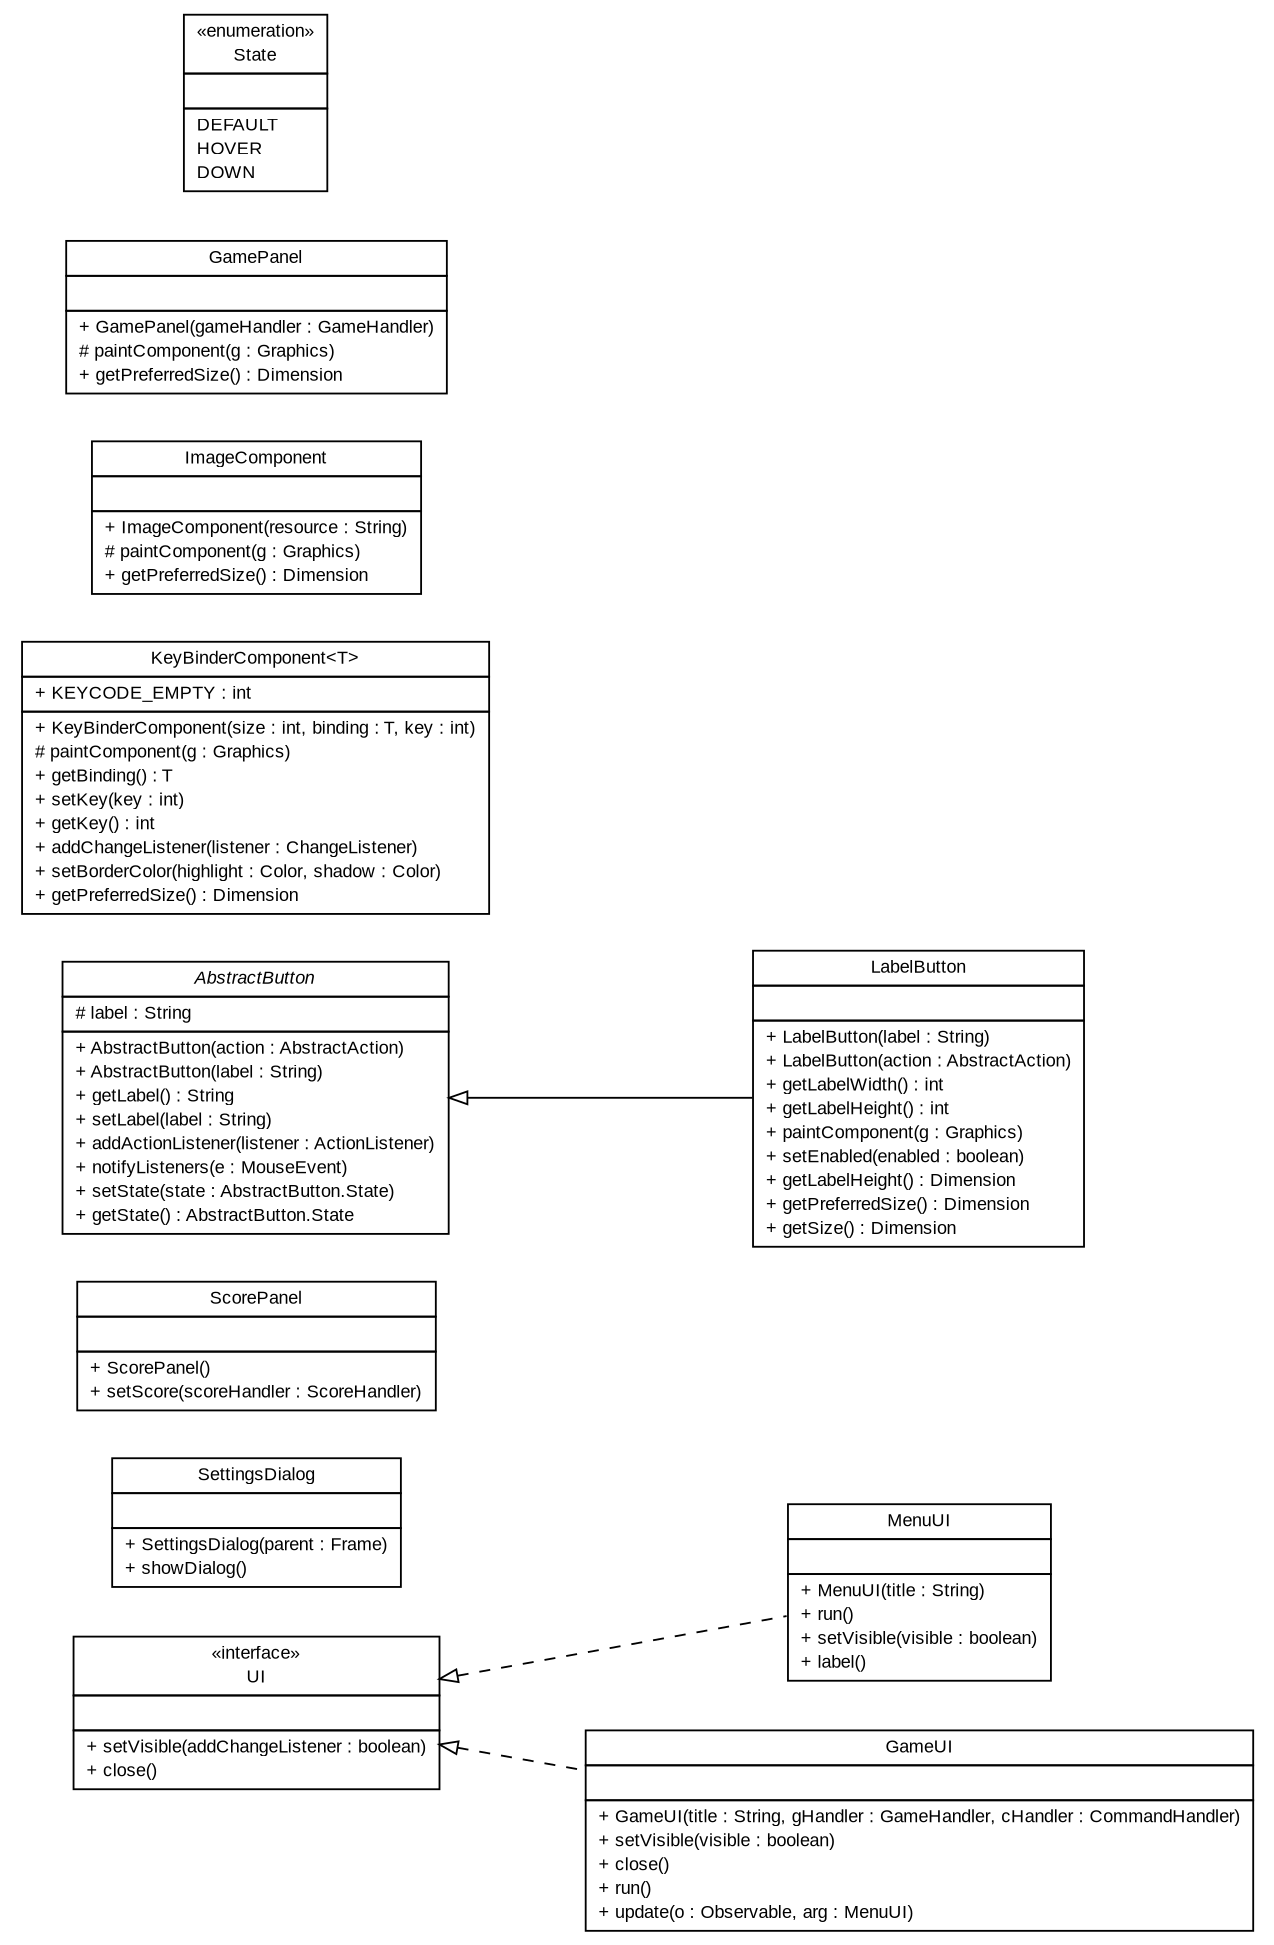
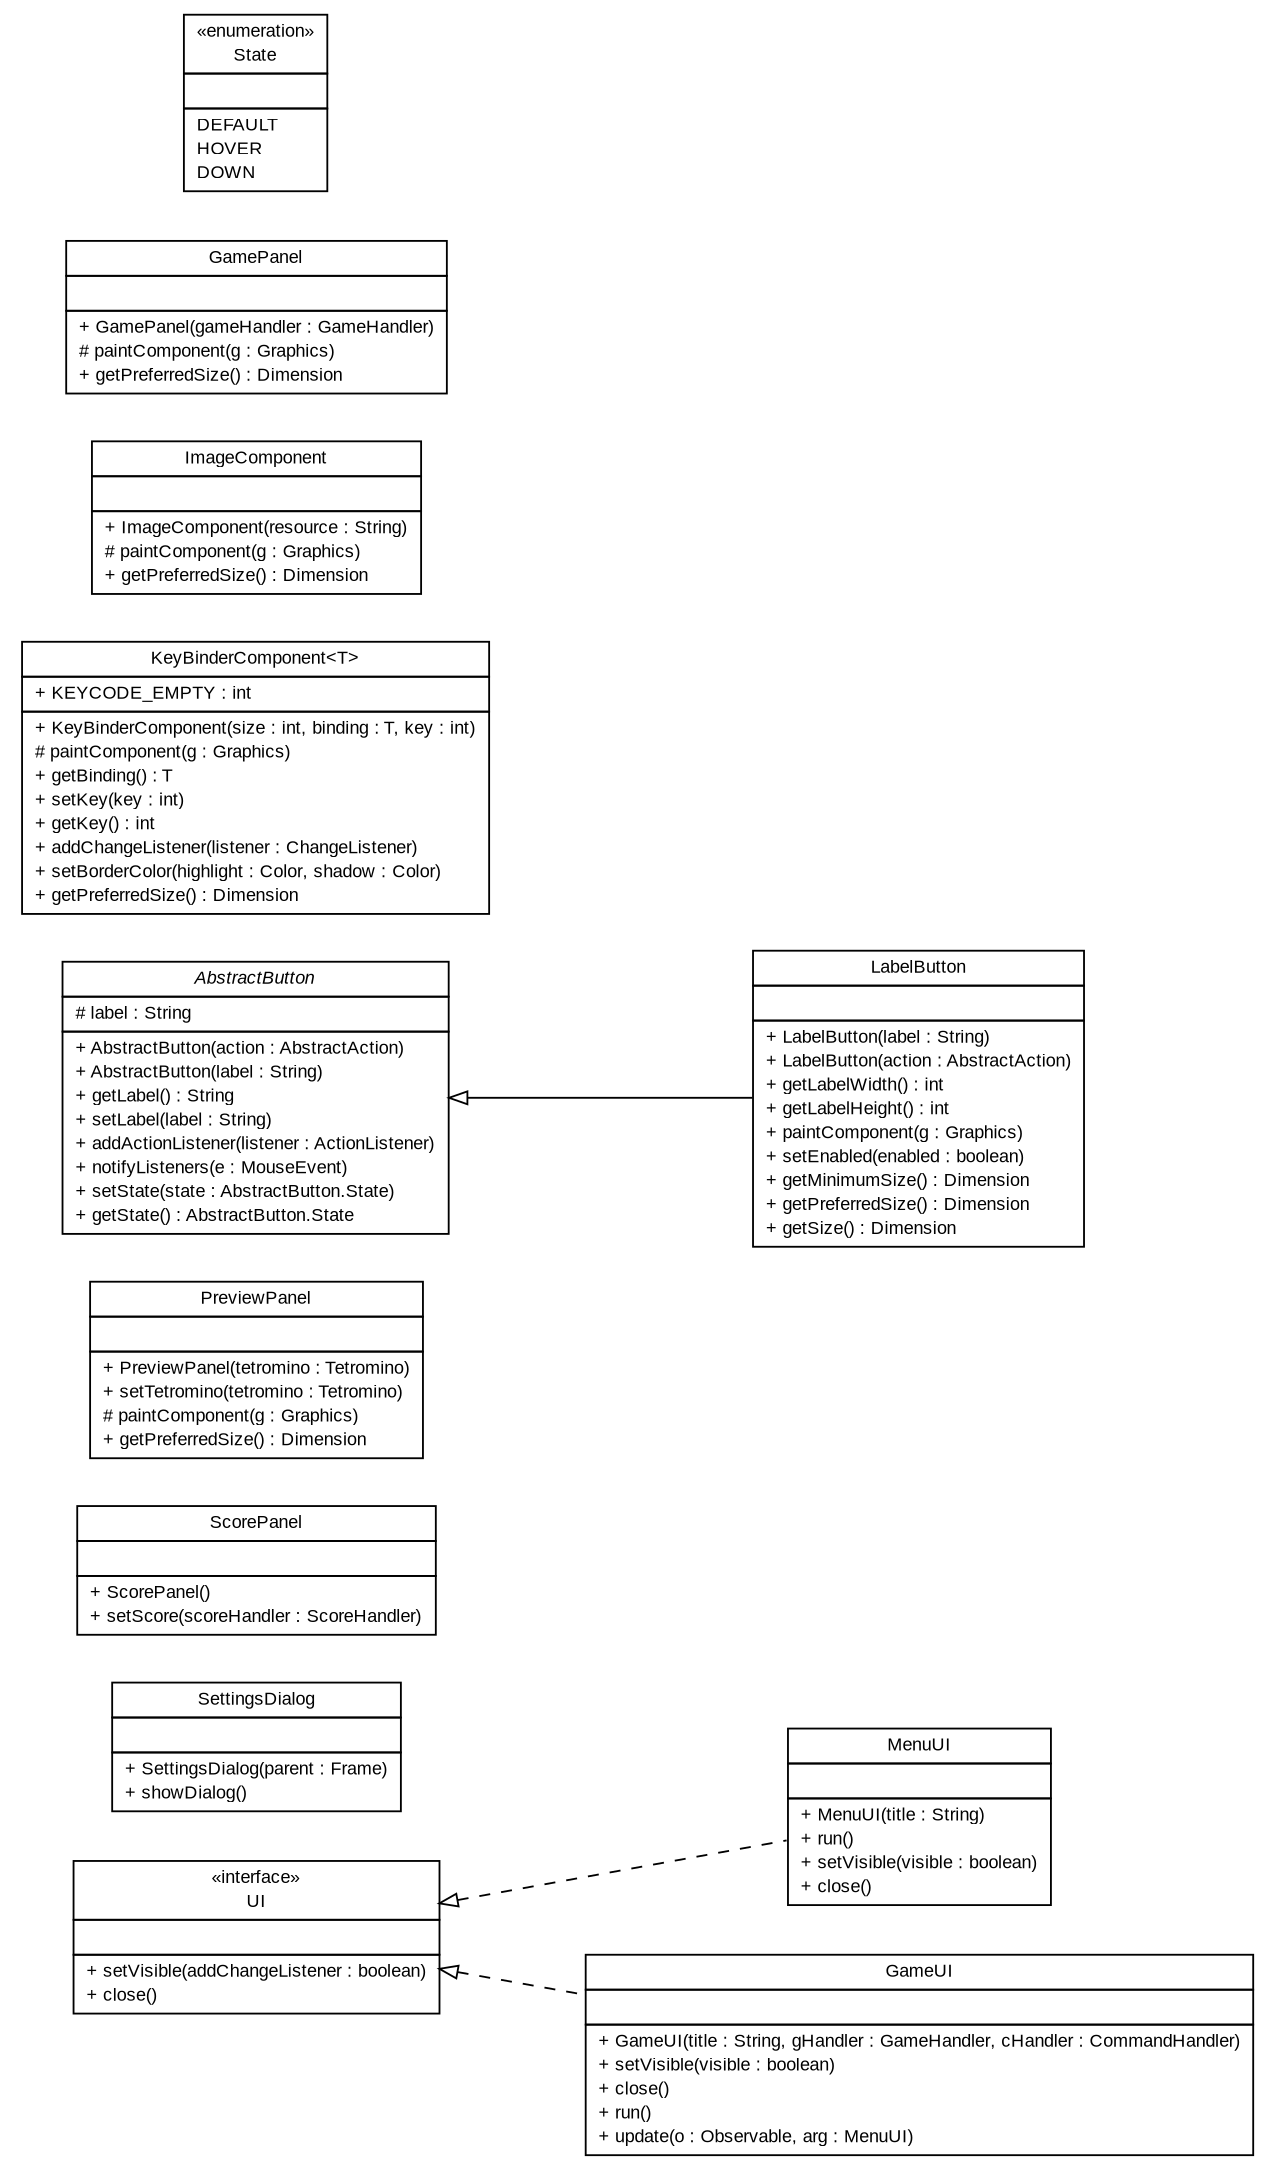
  digraph {
    nodesep=0.25
    rankdir=LR
    ranksep=0.5
    node [fontcolor=black fontname=arial fontsize=10.0 shape=plaintext]
    edge [arrowtail=empty dir=back fontname=arial fontsize=10 headport=p labelfontname=arial labelfontsize=10 style=dashed tailport=p]
    n1 [label=<<table title="com.github.tilastokeskus.matertis.ui.UI" border="0" cellborder="1" cellspacing="0" cellpadding="2" port="p" href="./UI.html"> 		<tr><td><table border="0" cellspacing="0" cellpadding="1"> <tr><td align="center" balign="center"> &#171;interface&#187; </td></tr> <tr><td align="center" balign="center"> UI </td></tr> 		</table></td></tr> 		<tr><td><table border="0" cellspacing="0" cellpadding="1"> <tr><td align="left" balign="left">  </td></tr> 		</table></td></tr> 		<tr><td><table border="0" cellspacing="0" cellpadding="1"> <tr><td align="left" balign="left"> + setVisible(addChangeListener : boolean) </td></tr> <tr><td align="left" balign="left"> + close() </td></tr> 		</table></td></tr> 		</table>>]
-   n2 [label=<<table title="com.github.tilastokeskus.matertis.ui.MenuUI" border="0" cellborder="1" cellspacing="0" cellpadding="2" port="p" href="./MenuUI.html"> 		<tr><td><table border="0" cellspacing="0" cellpadding="1"> <tr><td align="center" balign="center"> MenuUI </td></tr> 		</table></td></tr> 		<tr><td><table border="0" cellspacing="0" cellpadding="1"> <tr><td align="left" balign="left">  </td></tr> 		</table></td></tr> 		<tr><td><table border="0" cellspacing="0" cellpadding="1"> <tr><td align="left" balign="left"> + MenuUI(title : String) </td></tr> <tr><td align="left" balign="left"> + run() </td></tr> <tr><td align="left" balign="left"> + setVisible(visible : boolean) </td></tr> <tr><td align="left" balign="left"> + label() </td></tr> 		</table></td></tr> 		</table>>]
+   n2 [label=<<table title="com.github.tilastokeskus.matertis.ui.MenuUI" border="0" cellborder="1" cellspacing="0" cellpadding="2" port="p" href="./MenuUI.html"> 		<tr><td><table border="0" cellspacing="0" cellpadding="1"> <tr><td align="center" balign="center"> MenuUI </td></tr> 		</table></td></tr> 		<tr><td><table border="0" cellspacing="0" cellpadding="1"> <tr><td align="left" balign="left">  </td></tr> 		</table></td></tr> 		<tr><td><table border="0" cellspacing="0" cellpadding="1"> <tr><td align="left" balign="left"> + MenuUI(title : String) </td></tr> <tr><td align="left" balign="left"> + run() </td></tr> <tr><td align="left" balign="left"> + setVisible(visible : boolean) </td></tr> <tr><td align="left" balign="left"> + close() </td></tr> 		</table></td></tr> 		</table>>]
    n3 [label=<<table title="com.github.tilastokeskus.matertis.ui.GameUI" border="0" cellborder="1" cellspacing="0" cellpadding="2" port="p" href="./GameUI.html"> 		<tr><td><table border="0" cellspacing="0" cellpadding="1"> <tr><td align="center" balign="center"> GameUI </td></tr> 		</table></td></tr> 		<tr><td><table border="0" cellspacing="0" cellpadding="1"> <tr><td align="left" balign="left">  </td></tr> 		</table></td></tr> 		<tr><td><table border="0" cellspacing="0" cellpadding="1"> <tr><td align="left" balign="left"> + GameUI(title : String, gHandler : GameHandler, cHandler : CommandHandler) </td></tr> <tr><td align="left" balign="left"> + setVisible(visible : boolean) </td></tr> <tr><td align="left" balign="left"> + close() </td></tr> <tr><td align="left" balign="left"> + run() </td></tr> <tr><td align="left" balign="left"> + update(o : Observable, arg : MenuUI) </td></tr> 		</table></td></tr> 		</table>>]
    n4 [label=<<table title="com.github.tilastokeskus.matertis.ui.SettingsDialog" border="0" cellborder="1" cellspacing="0" cellpadding="2" port="p" href="./SettingsDialog.html"> 		<tr><td><table border="0" cellspacing="0" cellpadding="1"> <tr><td align="center" balign="center"> SettingsDialog </td></tr> 		</table></td></tr> 		<tr><td><table border="0" cellspacing="0" cellpadding="1"> <tr><td align="left" balign="left">  </td></tr> 		</table></td></tr> 		<tr><td><table border="0" cellspacing="0" cellpadding="1"> <tr><td align="left" balign="left"> + SettingsDialog(parent : Frame) </td></tr> <tr><td align="left" balign="left"> + showDialog() </td></tr> 		</table></td></tr> 		</table>>]
    n5 [label=<<table title="com.github.tilastokeskus.matertis.ui.ScorePanel" border="0" cellborder="1" cellspacing="0" cellpadding="2" port="p" href="./ScorePanel.html"> 		<tr><td><table border="0" cellspacing="0" cellpadding="1"> <tr><td align="center" balign="center"> ScorePanel </td></tr> 		</table></td></tr> 		<tr><td><table border="0" cellspacing="0" cellpadding="1"> <tr><td align="left" balign="left">  </td></tr> 		</table></td></tr> 		<tr><td><table border="0" cellspacing="0" cellpadding="1"> <tr><td align="left" balign="left"> + ScorePanel() </td></tr> <tr><td align="left" balign="left"> + setScore(scoreHandler : ScoreHandler) </td></tr> 		</table></td></tr> 		</table>>]
-   n7 [label=<<table title="com.github.tilastokeskus.matertis.ui.LabelButton" border="0" cellborder="1" cellspacing="0" cellpadding="2" port="p" href="./LabelButton.html"> 		<tr><td><table border="0" cellspacing="0" cellpadding="1"> <tr><td align="center" balign="center"> LabelButton </td></tr> 		</table></td></tr> 		<tr><td><table border="0" cellspacing="0" cellpadding="1"> <tr><td align="left" balign="left">  </td></tr> 		</table></td></tr> 		<tr><td><table border="0" cellspacing="0" cellpadding="1"> <tr><td align="left" balign="left"> + LabelButton(label : String) </td></tr> <tr><td align="left" balign="left"> + LabelButton(action : AbstractAction) </td></tr> <tr><td align="left" balign="left"> + getLabelWidth() : int </td></tr> <tr><td align="left" balign="left"> + getLabelHeight() : int </td></tr> <tr><td align="left" balign="left"> + paintComponent(g : Graphics) </td></tr> <tr><td align="left" balign="left"> + setEnabled(enabled : boolean) </td></tr> <tr><td align="left" balign="left"> + getLabelHeight() : Dimension </td></tr> <tr><td align="left" balign="left"> + getPreferredSize() : Dimension </td></tr> <tr><td align="left" balign="left"> + getSize() : Dimension </td></tr> 		</table></td></tr> 		</table>>]
+   n6 [label=<<table title="com.github.tilastokeskus.matertis.ui.PreviewPanel" border="0" cellborder="1" cellspacing="0" cellpadding="2" port="p" href="./PreviewPanel.html"> 		<tr><td><table border="0" cellspacing="0" cellpadding="1"> <tr><td align="center" balign="center"> PreviewPanel </td></tr> 		</table></td></tr> 		<tr><td><table border="0" cellspacing="0" cellpadding="1"> <tr><td align="left" balign="left">  </td></tr> 		</table></td></tr> 		<tr><td><table border="0" cellspacing="0" cellpadding="1"> <tr><td align="left" balign="left"> + PreviewPanel(tetromino : Tetromino) </td></tr> <tr><td align="left" balign="left"> + setTetromino(tetromino : Tetromino) </td></tr> <tr><td align="left" balign="left"> # paintComponent(g : Graphics) </td></tr> <tr><td align="left" balign="left"> + getPreferredSize() : Dimension </td></tr> 		</table></td></tr> 		</table>>]
+   n7 [label=<<table title="com.github.tilastokeskus.matertis.ui.LabelButton" border="0" cellborder="1" cellspacing="0" cellpadding="2" port="p" href="./LabelButton.html"> 		<tr><td><table border="0" cellspacing="0" cellpadding="1"> <tr><td align="center" balign="center"> LabelButton </td></tr> 		</table></td></tr> 		<tr><td><table border="0" cellspacing="0" cellpadding="1"> <tr><td align="left" balign="left">  </td></tr> 		</table></td></tr> 		<tr><td><table border="0" cellspacing="0" cellpadding="1"> <tr><td align="left" balign="left"> + LabelButton(label : String) </td></tr> <tr><td align="left" balign="left"> + LabelButton(action : AbstractAction) </td></tr> <tr><td align="left" balign="left"> + getLabelWidth() : int </td></tr> <tr><td align="left" balign="left"> + getLabelHeight() : int </td></tr> <tr><td align="left" balign="left"> + paintComponent(g : Graphics) </td></tr> <tr><td align="left" balign="left"> + setEnabled(enabled : boolean) </td></tr> <tr><td align="left" balign="left"> + getMinimumSize() : Dimension </td></tr> <tr><td align="left" balign="left"> + getPreferredSize() : Dimension </td></tr> <tr><td align="left" balign="left"> + getSize() : Dimension </td></tr> 		</table></td></tr> 		</table>>]
    n8 [label=<<table title="com.github.tilastokeskus.matertis.ui.KeyBinderComponent" border="0" cellborder="1" cellspacing="0" cellpadding="2" port="p" href="./KeyBinderComponent.html"> 		<tr><td><table border="0" cellspacing="0" cellpadding="1"> <tr><td align="center" balign="center"> KeyBinderComponent&lt;T&gt; </td></tr> 		</table></td></tr> 		<tr><td><table border="0" cellspacing="0" cellpadding="1"> <tr><td align="left" balign="left"> + KEYCODE_EMPTY : int </td></tr> 		</table></td></tr> 		<tr><td><table border="0" cellspacing="0" cellpadding="1"> <tr><td align="left" balign="left"> + KeyBinderComponent(size : int, binding : T, key : int) </td></tr> <tr><td align="left" balign="left"> # paintComponent(g : Graphics) </td></tr> <tr><td align="left" balign="left"> + getBinding() : T </td></tr> <tr><td align="left" balign="left"> + setKey(key : int) </td></tr> <tr><td align="left" balign="left"> + getKey() : int </td></tr> <tr><td align="left" balign="left"> + addChangeListener(listener : ChangeListener) </td></tr> <tr><td align="left" balign="left"> + setBorderColor(highlight : Color, shadow : Color) </td></tr> <tr><td align="left" balign="left"> + getPreferredSize() : Dimension </td></tr> 		</table></td></tr> 		</table>>]
    n9 [label=<<table title="com.github.tilastokeskus.matertis.ui.ImageComponent" border="0" cellborder="1" cellspacing="0" cellpadding="2" port="p" href="./ImageComponent.html"> 		<tr><td><table border="0" cellspacing="0" cellpadding="1"> <tr><td align="center" balign="center"> ImageComponent </td></tr> 		</table></td></tr> 		<tr><td><table border="0" cellspacing="0" cellpadding="1"> <tr><td align="left" balign="left">  </td></tr> 		</table></td></tr> 		<tr><td><table border="0" cellspacing="0" cellpadding="1"> <tr><td align="left" balign="left"> + ImageComponent(resource : String) </td></tr> <tr><td align="left" balign="left"> # paintComponent(g : Graphics) </td></tr> <tr><td align="left" balign="left"> + getPreferredSize() : Dimension </td></tr> 		</table></td></tr> 		</table>>]
    n10 [label=<<table title="com.github.tilastokeskus.matertis.ui.GamePanel" border="0" cellborder="1" cellspacing="0" cellpadding="2" port="p" href="./GamePanel.html"> 		<tr><td><table border="0" cellspacing="0" cellpadding="1"> <tr><td align="center" balign="center"> GamePanel </td></tr> 		</table></td></tr> 		<tr><td><table border="0" cellspacing="0" cellpadding="1"> <tr><td align="left" balign="left">  </td></tr> 		</table></td></tr> 		<tr><td><table border="0" cellspacing="0" cellpadding="1"> <tr><td align="left" balign="left"> + GamePanel(gameHandler : GameHandler) </td></tr> <tr><td align="left" balign="left"> # paintComponent(g : Graphics) </td></tr> <tr><td align="left" balign="left"> + getPreferredSize() : Dimension </td></tr> 		</table></td></tr> 		</table>>]
    n11 [label=<<table title="com.github.tilastokeskus.matertis.ui.AbstractButton" border="0" cellborder="1" cellspacing="0" cellpadding="2" port="p" href="./AbstractButton.html"> 		<tr><td><table border="0" cellspacing="0" cellpadding="1"> <tr><td align="center" balign="center"><font face="arial italic"> AbstractButton </font></td></tr> 		</table></td></tr> 		<tr><td><table border="0" cellspacing="0" cellpadding="1"> <tr><td align="left" balign="left"> # label : String </td></tr> 		</table></td></tr> 		<tr><td><table border="0" cellspacing="0" cellpadding="1"> <tr><td align="left" balign="left"> + AbstractButton(action : AbstractAction) </td></tr> <tr><td align="left" balign="left"> + AbstractButton(label : String) </td></tr> <tr><td align="left" balign="left"> + getLabel() : String </td></tr> <tr><td align="left" balign="left"> + setLabel(label : String) </td></tr> <tr><td align="left" balign="left"> + addActionListener(listener : ActionListener) </td></tr> <tr><td align="left" balign="left"> + notifyListeners(e : MouseEvent) </td></tr> <tr><td align="left" balign="left"> + setState(state : AbstractButton.State) </td></tr> <tr><td align="left" balign="left"> + getState() : AbstractButton.State </td></tr> 		</table></td></tr> 		</table>>]
    n12 [label=<<table title="com.github.tilastokeskus.matertis.ui.AbstractButton.State" border="0" cellborder="1" cellspacing="0" cellpadding="2" port="p" href="./AbstractButton.State.html"> 		<tr><td><table border="0" cellspacing="0" cellpadding="1"> <tr><td align="center" balign="center"> &#171;enumeration&#187; </td></tr> <tr><td align="center" balign="center"> State </td></tr> 		</table></td></tr> 		<tr><td><table border="0" cellspacing="0" cellpadding="1"> <tr><td align="left" balign="left">  </td></tr> 		</table></td></tr> 		<tr><td><table border="0" cellspacing="0" cellpadding="1"> <tr><td align="left" balign="left"> DEFAULT </td></tr> <tr><td align="left" balign="left"> HOVER </td></tr> <tr><td align="left" balign="left"> DOWN </td></tr> 		</table></td></tr> 		</table>>]
    n1 -> n2
    n1 -> n3
    n11 -> n7 [style=""]
  }
